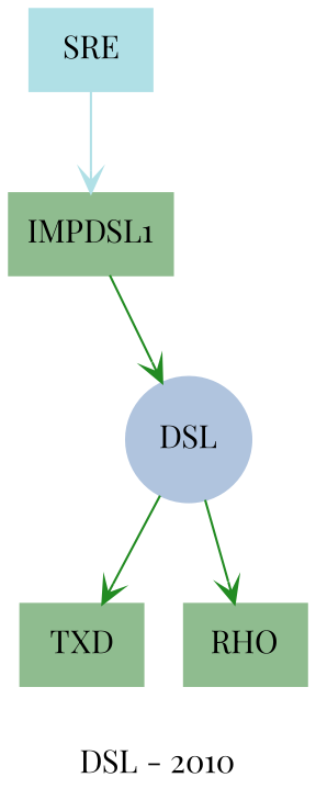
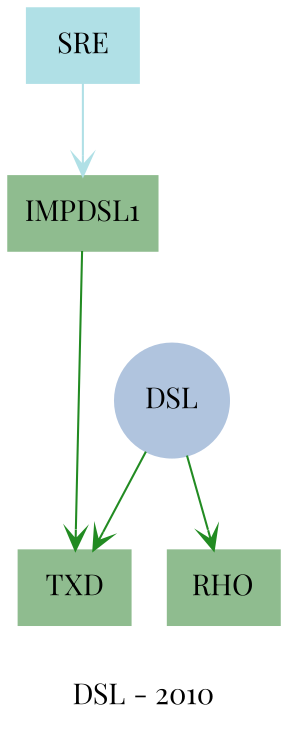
  strict digraph {
    compound=True
    concentrate=True
    fontname="Playfair Display"
    label="DSL - 2010"
    rankdir=TB
    splines=True
    node [color=darkseagreen fontname="Playfair Display" shape=box style=filled]
    edge [arrowhead=vee color=forestgreen fontname="Playfair Display" fontsize=8 labelfloat=False labelfontcolor=lightgreen weight=0.5]
    IMPDSL1
    RHO
    TXD
    SRE [color=powderblue]
    DSL [color=lightsteelblue shape=circle]
    subgraph sub_1 {
      IMPDSL1
      RHO
      TXD
      SRE
    }
    subgraph sub_2 {
      IMPDSL1
      RHO
      TXD
      DSL
    }
    subgraph sub_3 {
      SRE
      DSL
    }
-   IMPDSL1 -> DSL [label="   "]
+   IMPDSL1 -> TXD [label="   "]
    SRE -> IMPDSL1 [color=powderblue label="   "]
    DSL -> RHO [label="   "]
    DSL -> TXD [label="   "]
  }
